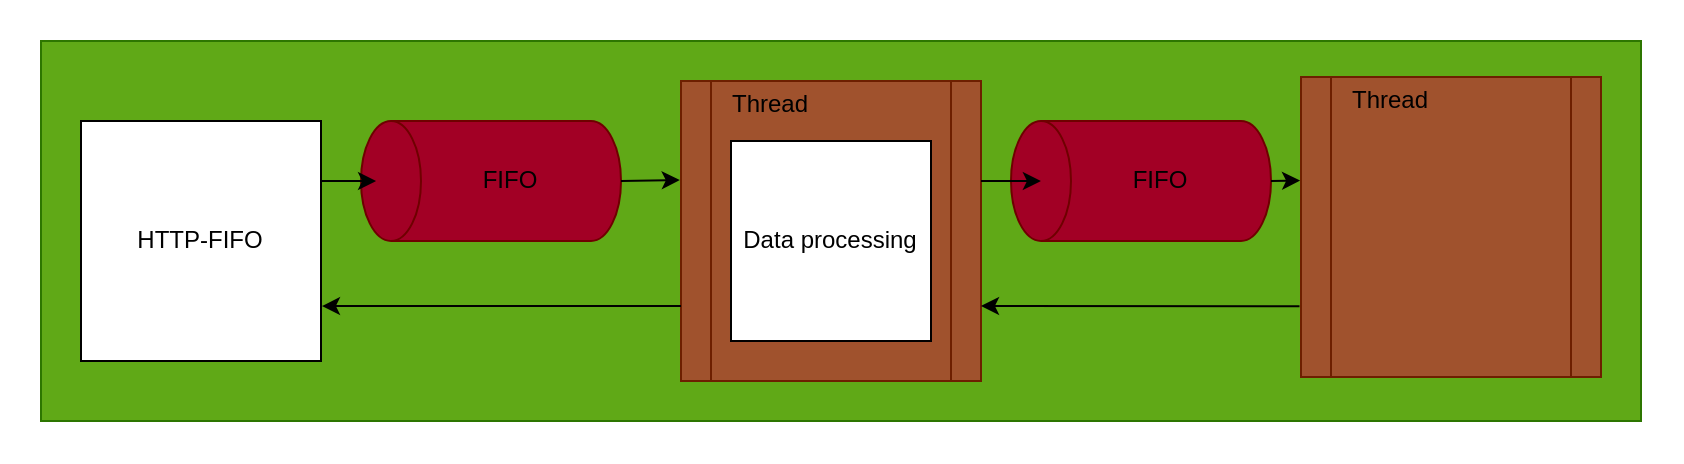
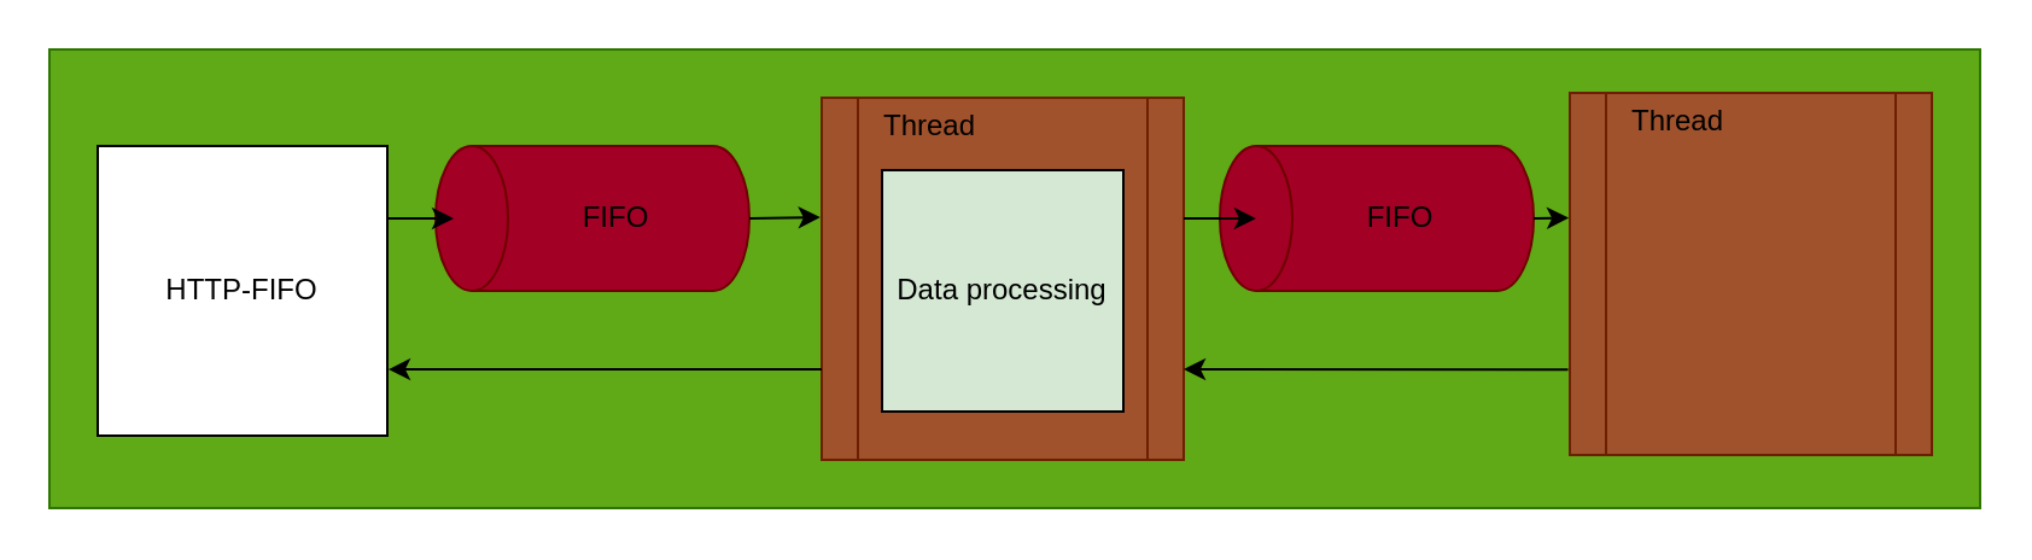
  <mxCell id="0" />
  <mxCell id="1" parent="0" />
  <mxCell id="2" value="" style="rounded=0;whiteSpace=wrap;html=1;fillColor=#60a917;strokeColor=#2D7600;fontColor=#ffffff;" vertex="1" parent="1"><mxGeometry x="20" y="20" width="800" height="190" as="geometry" /></mxCell>
  <mxCell id="3" value="" style="shape=process;whiteSpace=wrap;html=1;backgroundOutline=1;fillColor=#a0522d;strokeColor=#6D1F00;fontColor=#ffffff;" vertex="1" parent="1"><mxGeometry x="340" y="40" width="150" height="150" as="geometry" /></mxCell>
  <mxCell id="4" value="Thread" style="text;html=1;strokeColor=none;fillColor=none;align=center;verticalAlign=middle;whiteSpace=wrap;rounded=0;" vertex="1" parent="1"><mxGeometry x="365" y="42" width="40" height="20" as="geometry" /></mxCell>
  <mxCell id="5" value="" style="shape=process;whiteSpace=wrap;html=1;backgroundOutline=1;fillColor=#a0522d;strokeColor=#6D1F00;fontColor=#ffffff;" vertex="1" parent="1"><mxGeometry x="650" y="38" width="150" height="150" as="geometry" /></mxCell>
  <mxCell id="6" value="" style="shape=cylinder3;whiteSpace=wrap;html=1;boundedLbl=1;backgroundOutline=1;size=15;rotation=-90;fillColor=#a20025;strokeColor=#6F0000;fontColor=#ffffff;" vertex="1" parent="1"><mxGeometry x="215" y="25" width="60" height="130" as="geometry" /></mxCell>
  <mxCell id="7" value="HTTP-FIFO" style="whiteSpace=wrap;html=1;aspect=fixed;" vertex="1" parent="1"><mxGeometry x="40" y="60" width="120" height="120" as="geometry" /></mxCell>
  <mxCell id="8" value="" style="endArrow=classic;html=1;exitX=1;exitY=0.25;exitDx=0;exitDy=0;entryX=0.5;entryY=0.058;entryDx=0;entryDy=0;entryPerimeter=0;" edge="1" parent="1" source="7" target="6"><mxGeometry width="50" height="50" relative="1" as="geometry"><mxPoint x="140" y="120" as="sourcePoint" /><mxPoint x="180" y="87" as="targetPoint" /></mxGeometry></mxCell>
  <mxCell id="9" value="FIFO" style="text;html=1;strokeColor=none;fillColor=none;align=center;verticalAlign=middle;whiteSpace=wrap;rounded=0;" vertex="1" parent="1"><mxGeometry x="235" y="80" width="40" height="20" as="geometry" /></mxCell>
- <mxCell id="10" value="Data processing" style="whiteSpace=wrap;html=1;aspect=fixed;" vertex="1" parent="1"><mxGeometry x="365" y="70" width="100" height="100" as="geometry" /></mxCell>
+ <mxCell id="10" value="Data processing" style="whiteSpace=wrap;html=1;aspect=fixed;fillColor=#d5e8d4;" vertex="1" parent="1"><mxGeometry x="365" y="70" width="100" height="100" as="geometry" /></mxCell>
  <mxCell id="11" value="" style="endArrow=classic;html=1;entryX=1.004;entryY=0.771;entryDx=0;entryDy=0;exitX=0;exitY=0.75;exitDx=0;exitDy=0;entryPerimeter=0;" edge="1" parent="1" source="3" target="7"><mxGeometry width="50" height="50" relative="1" as="geometry"><mxPoint x="400" y="190" as="sourcePoint" /><mxPoint x="450" y="140" as="targetPoint" /></mxGeometry></mxCell>
  <mxCell id="12" value="" style="shape=cylinder3;whiteSpace=wrap;html=1;boundedLbl=1;backgroundOutline=1;size=15;rotation=-90;fillColor=#a20025;strokeColor=#6F0000;fontColor=#ffffff;" vertex="1" parent="1"><mxGeometry x="540" y="25" width="60" height="130" as="geometry" /></mxCell>
  <mxCell id="13" value="FIFO" style="text;html=1;strokeColor=none;fillColor=none;align=center;verticalAlign=middle;whiteSpace=wrap;rounded=0;" vertex="1" parent="1"><mxGeometry x="560" y="80" width="40" height="20" as="geometry" /></mxCell>
  <mxCell id="14" value="" style="endArrow=classic;html=1;entryX=0.5;entryY=0.115;entryDx=0;entryDy=0;entryPerimeter=0;" edge="1" parent="1" target="12"><mxGeometry width="50" height="50" relative="1" as="geometry"><mxPoint x="490" y="90" as="sourcePoint" /><mxPoint x="520" y="150" as="targetPoint" /></mxGeometry></mxCell>
  <mxCell id="15" value="" style="endArrow=classic;html=1;exitX=0.5;exitY=1;exitDx=0;exitDy=0;exitPerimeter=0;entryX=-0.003;entryY=0.345;entryDx=0;entryDy=0;entryPerimeter=0;" edge="1" parent="1" source="12" target="5"><mxGeometry width="50" height="50" relative="1" as="geometry"><mxPoint x="560" y="210" as="sourcePoint" /><mxPoint x="650" y="90" as="targetPoint" /></mxGeometry></mxCell>
  <mxCell id="16" value="" style="endArrow=classic;html=1;exitX=-0.005;exitY=0.764;exitDx=0;exitDy=0;entryX=1;entryY=0.75;entryDx=0;entryDy=0;exitPerimeter=0;" edge="1" parent="1" source="5" target="3"><mxGeometry width="50" height="50" relative="1" as="geometry"><mxPoint x="520" y="160" as="sourcePoint" /><mxPoint x="490" y="149" as="targetPoint" /></mxGeometry></mxCell>
  <mxCell id="17" value="Thread" style="text;html=1;strokeColor=none;fillColor=none;align=center;verticalAlign=middle;whiteSpace=wrap;rounded=0;" vertex="1" parent="1"><mxGeometry x="675" y="40" width="40" height="20" as="geometry" /></mxCell>
  <mxCell id="18" value="" style="endArrow=classic;html=1;entryX=-0.004;entryY=0.33;entryDx=0;entryDy=0;exitX=0.5;exitY=1;exitDx=0;exitDy=0;exitPerimeter=0;entryPerimeter=0;" edge="1" parent="1" source="6" target="3"><mxGeometry width="50" height="50" relative="1" as="geometry"><mxPoint x="360" y="100" as="sourcePoint" /><mxPoint x="410" y="50" as="targetPoint" /></mxGeometry></mxCell>
